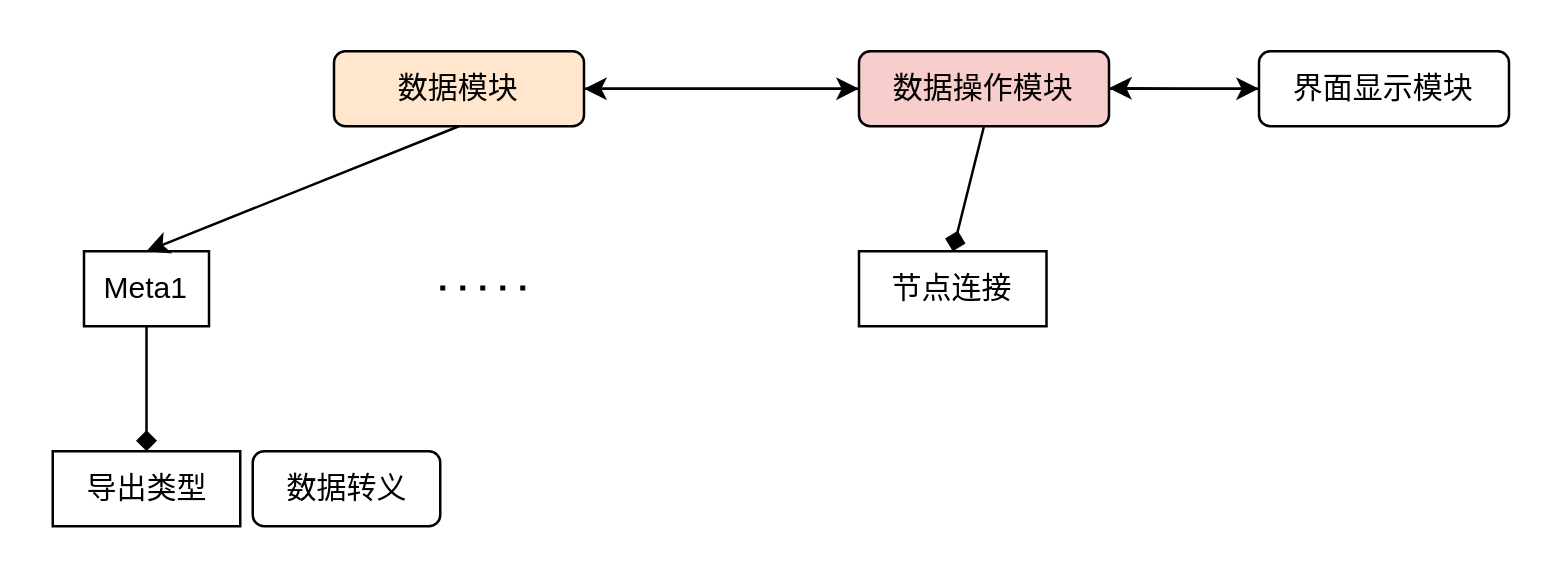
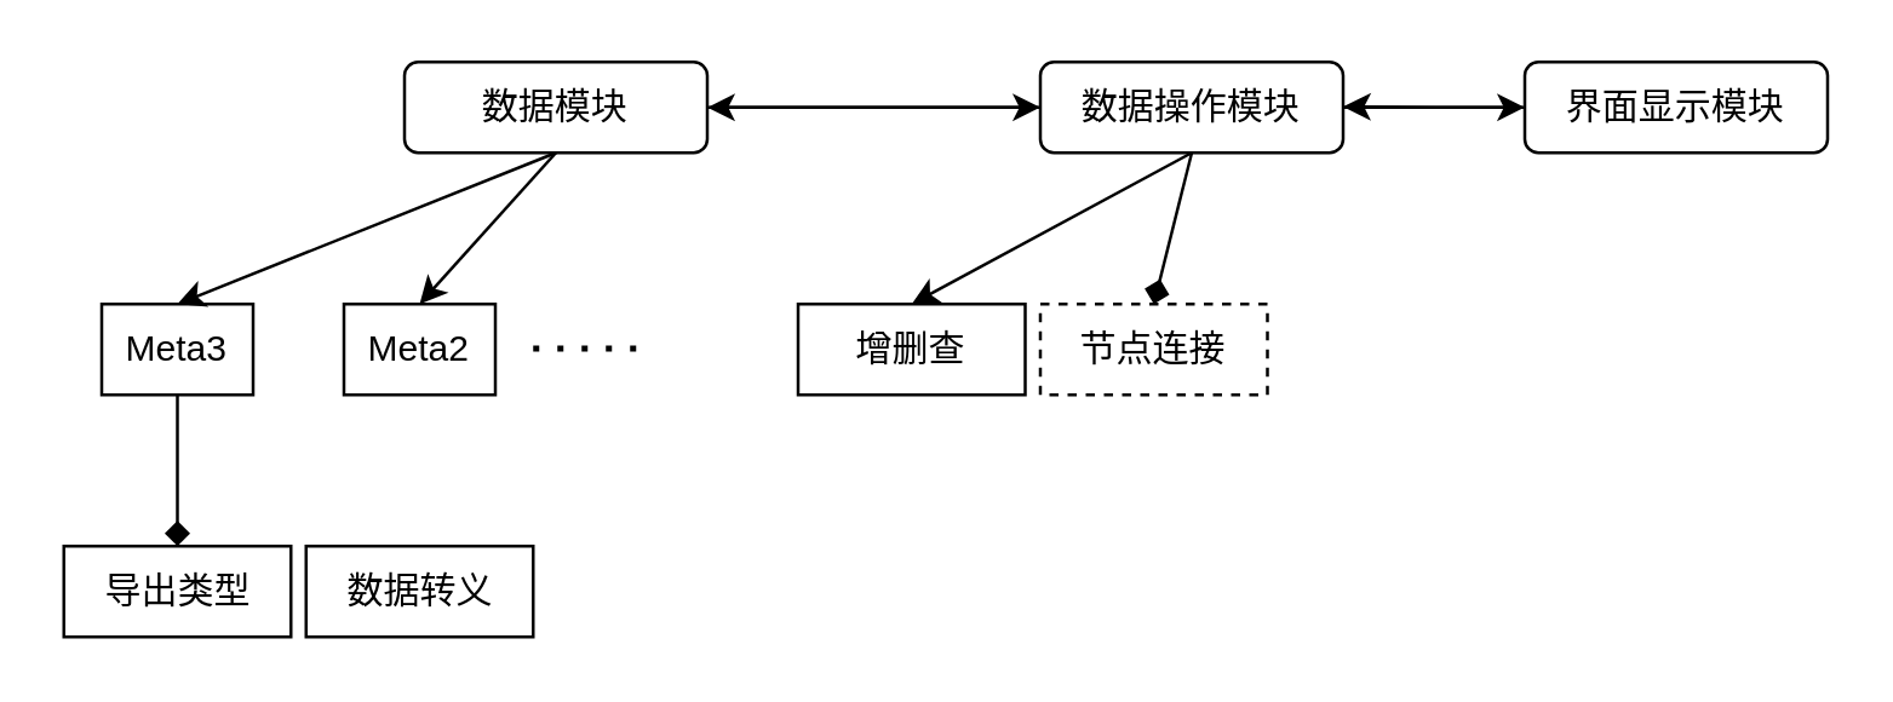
  <mxCell id="0" />
  <mxCell id="1" parent="0" />
  <mxCell id="2" style="edgeStyle=orthogonalEdgeStyle;rounded=0;orthogonalLoop=1;jettySize=auto;html=1;exitX=1;exitY=0.5;exitDx=0;exitDy=0;entryX=0;entryY=0.5;entryDx=0;entryDy=0;" edge="1" parent="1" source="3" target="6"><mxGeometry relative="1" as="geometry" /></mxCell>
- <mxCell id="3" value="数据模块" style="rounded=1;whiteSpace=wrap;html=1;fillColor=#ffe6cc;" vertex="1" parent="1"><mxGeometry x="133" y="20" width="100" height="30" as="geometry" /></mxCell>
+ <mxCell id="3" value="数据模块" style="rounded=1;whiteSpace=wrap;html=1;" vertex="1" parent="1"><mxGeometry x="133" y="20" width="100" height="30" as="geometry" /></mxCell>
  <mxCell id="4" style="edgeStyle=orthogonalEdgeStyle;rounded=0;orthogonalLoop=1;jettySize=auto;html=1;exitX=0;exitY=0.5;exitDx=0;exitDy=0;entryX=1;entryY=0.5;entryDx=0;entryDy=0;" edge="1" parent="1" source="6" target="3"><mxGeometry relative="1" as="geometry" /></mxCell>
  <mxCell id="5" style="edgeStyle=orthogonalEdgeStyle;rounded=0;orthogonalLoop=1;jettySize=auto;html=1;exitX=1;exitY=0.5;exitDx=0;exitDy=0;" edge="1" parent="1" source="6" target="8"><mxGeometry relative="1" as="geometry" /></mxCell>
- <mxCell id="6" value="数据操作模块" style="rounded=1;whiteSpace=wrap;html=1;fillColor=#f8cecc;" vertex="1" parent="1"><mxGeometry x="343" y="20" width="100" height="30" as="geometry" /></mxCell>
+ <mxCell id="6" value="数据操作模块" style="rounded=1;whiteSpace=wrap;html=1;" vertex="1" parent="1"><mxGeometry x="343" y="20" width="100" height="30" as="geometry" /></mxCell>
  <mxCell id="7" style="edgeStyle=orthogonalEdgeStyle;rounded=0;orthogonalLoop=1;jettySize=auto;html=1;exitX=0;exitY=0.5;exitDx=0;exitDy=0;" edge="1" parent="1" source="8"><mxGeometry relative="1" as="geometry"><mxPoint x="443" y="34.759" as="targetPoint" /></mxGeometry></mxCell>
  <mxCell id="8" value="界面显示模块" style="rounded=1;whiteSpace=wrap;html=1;" vertex="1" parent="1"><mxGeometry x="503" y="20" width="100" height="30" as="geometry" /></mxCell>
  <mxCell id="9" style="edgeStyle=orthogonalEdgeStyle;rounded=0;orthogonalLoop=1;jettySize=auto;html=1;exitX=0.5;exitY=1;exitDx=0;exitDy=0;entryX=0.5;entryY=0;entryDx=0;entryDy=0;endArrow=diamond;" edge="1" parent="1" source="10" target="14"><mxGeometry relative="1" as="geometry"><mxPoint x="57.862" y="170" as="targetPoint" /><Array as="points" /></mxGeometry></mxCell>
- <mxCell id="10" value="Meta1" style="rounded=0;whiteSpace=wrap;html=1;" vertex="1" parent="1"><mxGeometry x="33" y="100" width="50" height="30" as="geometry" /></mxCell>
+ <mxCell id="10" value="Meta3" style="rounded=0;whiteSpace=wrap;html=1;" vertex="1" parent="1"><mxGeometry x="33" y="100" width="50" height="30" as="geometry" /></mxCell>
  <mxCell id="11" value="" style="endArrow=classic;html=1;exitX=0.5;exitY=1;exitDx=0;exitDy=0;entryX=0.5;entryY=0;entryDx=0;entryDy=0;" edge="1" parent="1" source="3" target="10"><mxGeometry width="50" height="50" relative="1" as="geometry"><mxPoint x="323" y="180" as="sourcePoint" /><mxPoint x="373" y="130" as="targetPoint" /></mxGeometry></mxCell>
+ <mxCell id="12" value="Meta2" style="rounded=0;whiteSpace=wrap;html=1;" vertex="1" parent="1"><mxGeometry x="113" y="100" width="50" height="30" as="geometry" /></mxCell>
+ <mxCell id="13" value="" style="endArrow=classic;html=1;exitX=0.5;exitY=1;exitDx=0;exitDy=0;entryX=0.5;entryY=0;entryDx=0;entryDy=0;" edge="1" parent="1" source="3" target="12"><mxGeometry width="50" height="50" relative="1" as="geometry"><mxPoint x="143" y="210" as="sourcePoint" /><mxPoint x="193" y="160" as="targetPoint" /></mxGeometry></mxCell>
  <mxCell id="14" value="导出类型" style="rounded=0;whiteSpace=wrap;html=1;" vertex="1" parent="1"><mxGeometry x="20.5" y="180" width="75" height="30" as="geometry" /></mxCell>
- <mxCell id="15" value="数据转义" style="whiteSpace=wrap;html=1;rounded=1;" vertex="1" parent="1"><mxGeometry x="100.5" y="180" width="75" height="30" as="geometry" /></mxCell>
+ <mxCell id="15" value="数据转义" style="rounded=0;whiteSpace=wrap;html=1;" vertex="1" parent="1"><mxGeometry x="100.5" y="180" width="75" height="30" as="geometry" /></mxCell>
  <mxCell id="16" value="" style="endArrow=none;dashed=1;html=1;dashPattern=1 3;strokeWidth=2;" edge="1" parent="1"><mxGeometry width="50" height="50" relative="1" as="geometry"><mxPoint x="175.5" y="114.66" as="sourcePoint" /><mxPoint x="215.5" y="114.66" as="targetPoint" /></mxGeometry></mxCell>
- <mxCell id="18" value="节点连接" style="rounded=0;whiteSpace=wrap;html=1;" vertex="1" parent="1"><mxGeometry x="343" y="100" width="75" height="30" as="geometry" /></mxCell>
+ <mxCell id="17" value="增删查" style="rounded=0;whiteSpace=wrap;html=1;" vertex="1" parent="1"><mxGeometry x="263" y="100" width="75" height="30" as="geometry" /></mxCell>
+ <mxCell id="18" value="节点连接" style="rounded=0;whiteSpace=wrap;html=1;dashed=1;" vertex="1" parent="1"><mxGeometry x="343" y="100" width="75" height="30" as="geometry" /></mxCell>
+ <mxCell id="19" value="" style="endArrow=classic;html=1;exitX=0.5;exitY=1;exitDx=0;exitDy=0;entryX=0.5;entryY=0;entryDx=0;entryDy=0;" edge="1" parent="1" source="6" target="17"><mxGeometry width="50" height="50" relative="1" as="geometry"><mxPoint x="333" y="240" as="sourcePoint" /><mxPoint x="383" y="190" as="targetPoint" /></mxGeometry></mxCell>
  <mxCell id="20" value="" style="endArrow=diamond;html=1;exitX=0.5;exitY=1;exitDx=0;exitDy=0;entryX=0.5;entryY=0;entryDx=0;entryDy=0;" edge="1" parent="1" source="6" target="18"><mxGeometry width="50" height="50" relative="1" as="geometry"><mxPoint x="403" y="60" as="sourcePoint" /><mxPoint x="310.5" y="110" as="targetPoint" /></mxGeometry></mxCell>
